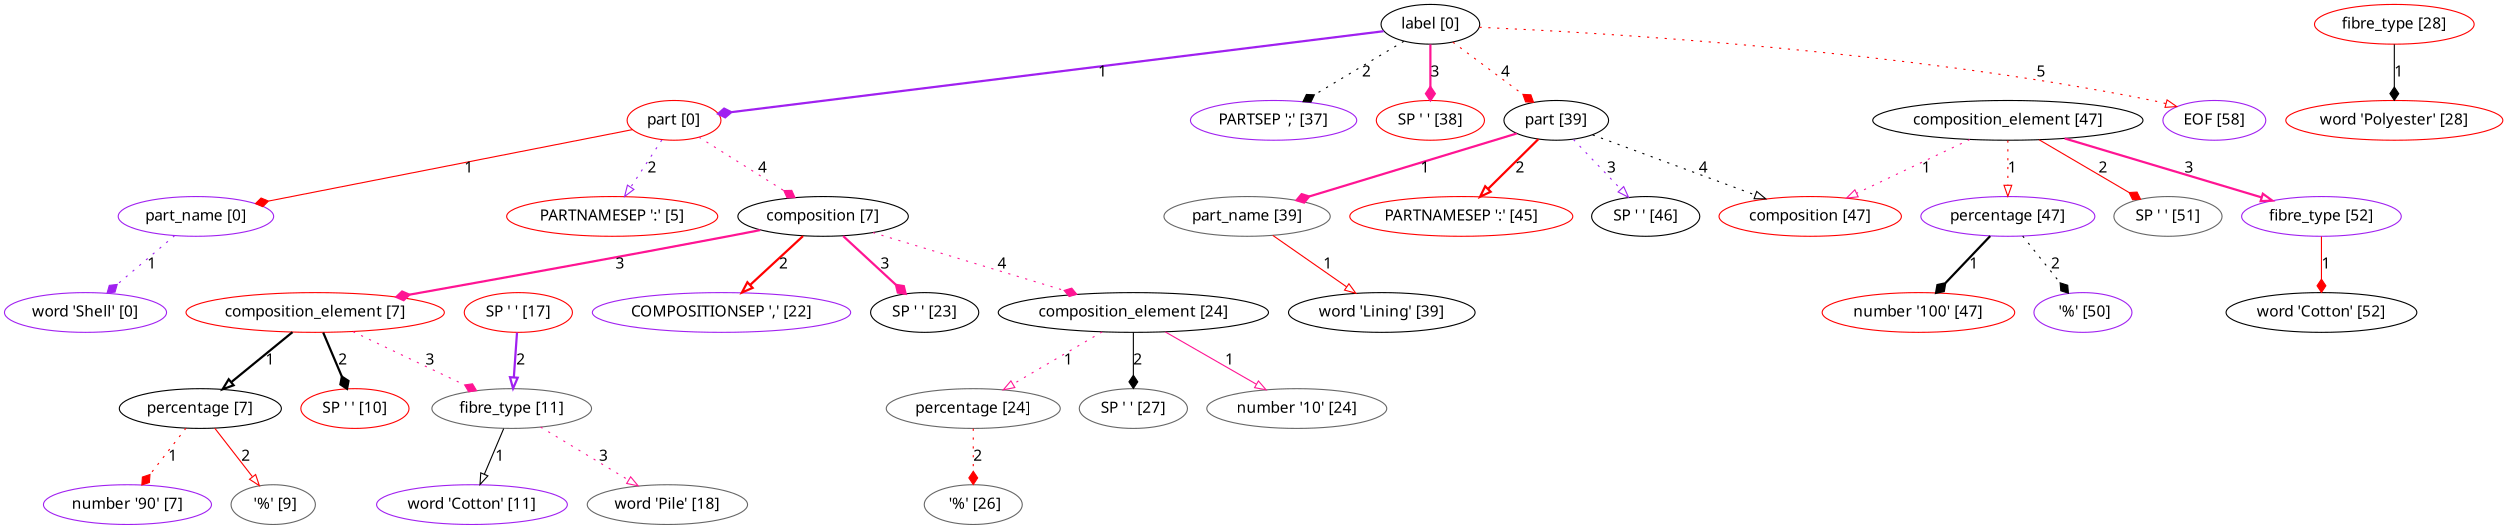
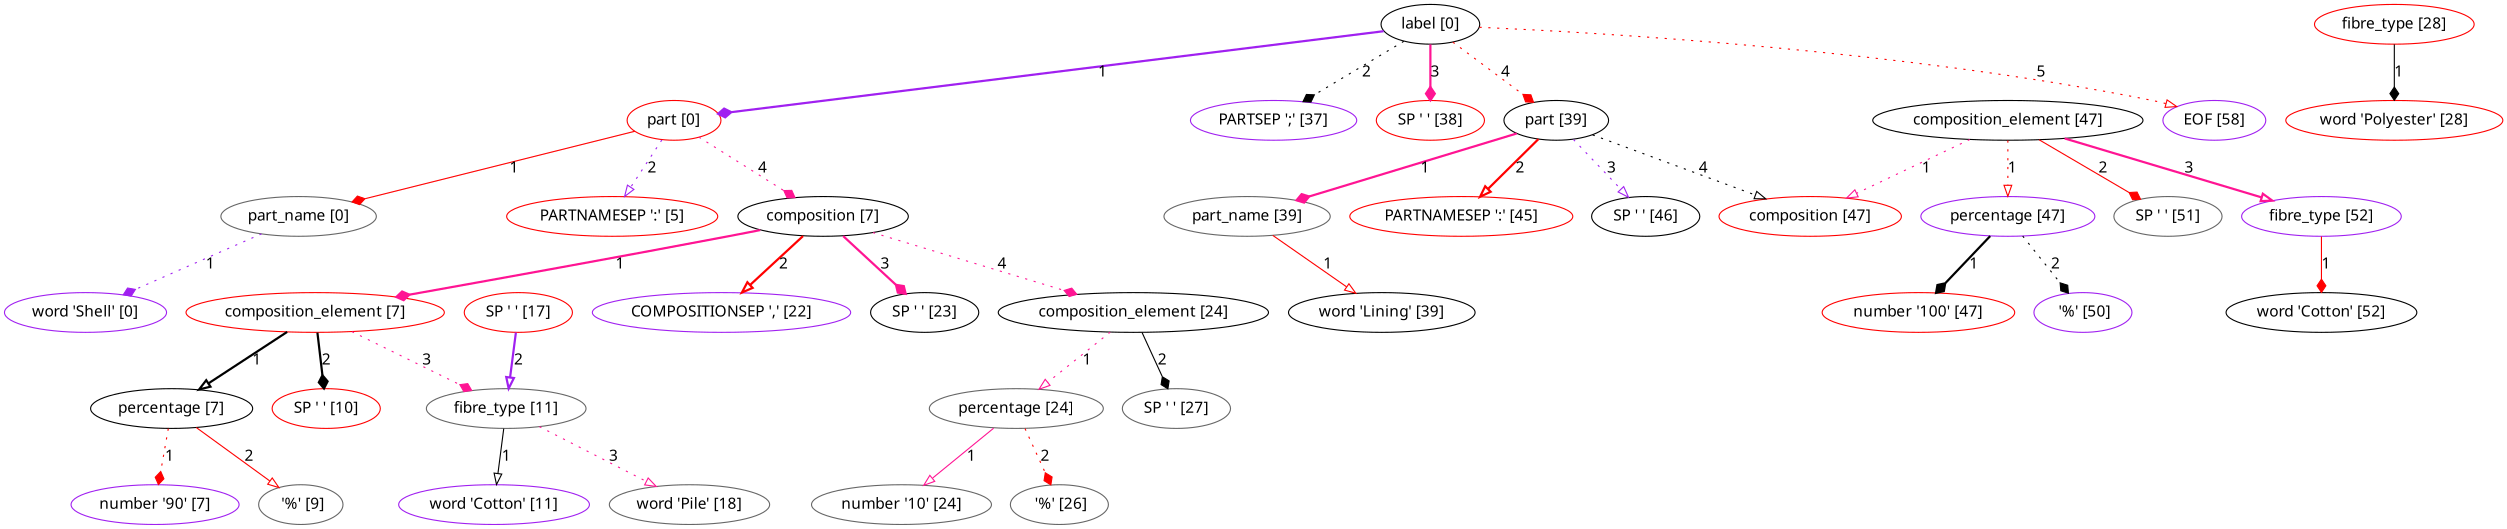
  digraph {
    fontname="Noto Sans"
    node [color=red fontname="Noto Sans"]
    edge [arrowhead=diamond color=deeppink fontname="Noto Sans" style=dotted]
    n1 [color=black label="label [0]"]
    n2 [label="part [0]"]
    n3 [color=purple label="PARTSEP ';' [37]"]
    n4 [label="SP ' ' [38]"]
    n5 [color=black label="part [39]"]
    n6 [color=purple label="EOF [58]"]
-   n7 [color=purple label="part_name [0]"]
+   n7 [color=gray40 label="part_name [0]"]
    n8 [label="PARTNAMESEP ':' [5]"]
    n9 [color=black label="composition [7]"]
    n10 [color=gray40 label="part_name [39]"]
    n11 [label="PARTNAMESEP ':' [45]"]
    n12 [color=black label="SP ' ' [46]"]
    n13 [label="composition [47]"]
    n14 [color=purple label="word 'Shell' [0]"]
    n15 [label="composition_element [7]"]
    n16 [color=purple label="COMPOSITIONSEP ',' [22]"]
    n17 [color=black label="SP ' ' [23]"]
    n18 [color=black label="composition_element [24]"]
    n19 [color=black label="percentage [7]"]
    n20 [label="SP ' ' [10]"]
    n21 [color=gray40 label="fibre_type [11]"]
    n22 [color=gray40 label="percentage [24]"]
    n23 [color=gray40 label="SP ' ' [27]"]
    n24 [color=purple label="number '90' [7]"]
    n25 [color=gray40 label=" '%' [9]"]
    n26 [color=purple label="word 'Cotton' [11]"]
    n27 [color=gray40 label="word 'Pile' [18]"]
    n28 [label="SP ' ' [17]"]
    n29 [color=gray40 label="number '10' [24]"]
    n30 [color=gray40 label=" '%' [26]"]
    n31 [label="fibre_type [28]"]
    n32 [label="word 'Polyester' [28]"]
    n33 [color=black label="word 'Lining' [39]"]
    n34 [color=black label="composition_element [47]"]
    n35 [color=purple label="percentage [47]"]
    n36 [color=gray40 label="SP ' ' [51]"]
    n37 [color=purple label="fibre_type [52]"]
    n38 [label="number '100' [47]"]
    n39 [color=purple label=" '%' [50]"]
    n40 [color=black label="word 'Cotton' [52]"]
    n1 -> n2 [color=purple label=1 style=bold]
    n1 -> n3 [color=black label=2]
    n1 -> n4 [label=3 style=bold]
    n1 -> n5 [color=red label=4]
    n1 -> n6 [arrowhead=onormal color=red label=5]
    n2 -> n7 [color=red label=1 style=solid]
    n2 -> n8 [arrowhead=onormal color=purple label=2]
    n2 -> n9 [label=4]
    n5 -> n10 [label=1 style=bold]
    n5 -> n11 [arrowhead=onormal color=red label=2 style=bold]
    n5 -> n12 [arrowhead=onormal color=purple label=3]
    n5 -> n13 [arrowhead=onormal color=black label=4]
    n7 -> n14 [color=purple label=1]
-   n9 -> n15 [label=3 style=bold]
+   n9 -> n15 [label=1 style=bold]
    n9 -> n16 [arrowhead=onormal color=red label=2 style=bold]
    n9 -> n17 [label=3 style=bold]
    n9 -> n18 [label=4]
    n10 -> n33 [arrowhead=onormal color=red label=1 style=solid]
    n15 -> n19 [arrowhead=onormal color=black label=1 style=bold]
    n15 -> n20 [color=black label=2 style=bold]
    n15 -> n21 [label=3]
    n18 -> n22 [arrowhead=onormal label=1]
    n18 -> n23 [color=black label=2 style=solid]
    n19 -> n24 [color=red label=1]
    n19 -> n25 [arrowhead=onormal color=red label=2 style=solid]
    n21 -> n26 [arrowhead=onormal color=black label=1 style=solid]
    n21 -> n27 [arrowhead=onormal label=3]
-   n18 -> n29 [arrowhead=onormal label=1 style=solid]
+   n22 -> n29 [arrowhead=onormal label=1 style=solid]
    n22 -> n30 [color=red label=2]
    n28 -> n21 [arrowhead=onormal color=purple label=2 style=bold]
    n31 -> n32 [color=black label=1 style=solid]
    n34 -> n13 [arrowhead=onormal label=1]
    n34 -> n35 [arrowhead=onormal color=red label=1]
    n34 -> n36 [color=red label=2 style=solid]
    n34 -> n37 [arrowhead=onormal label=3 style=bold]
    n35 -> n38 [color=black label=1 style=bold]
    n35 -> n39 [color=black label=2]
    n37 -> n40 [color=red label=1 style=solid]
  }
